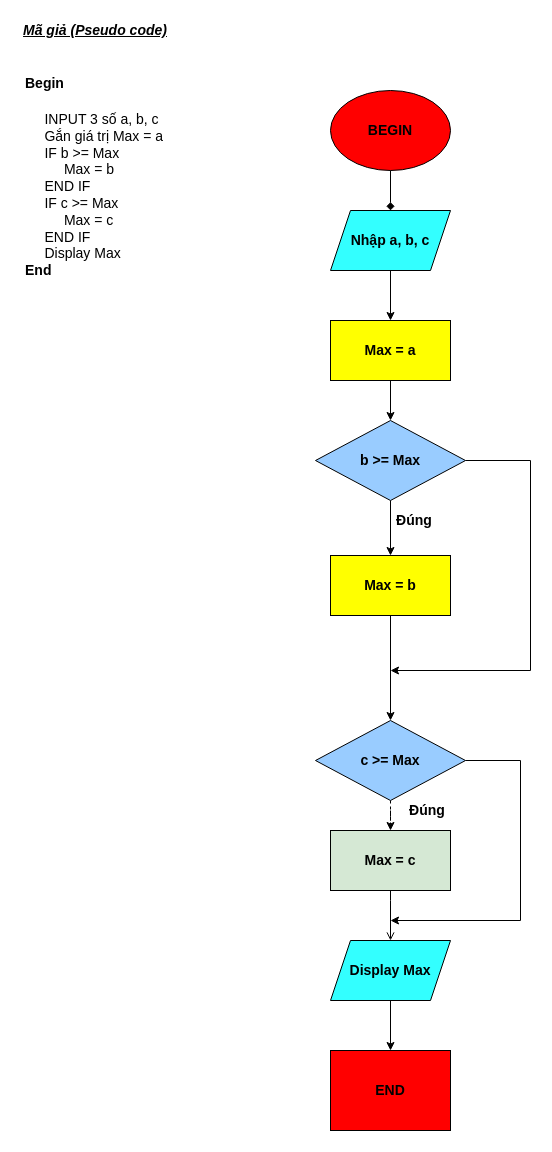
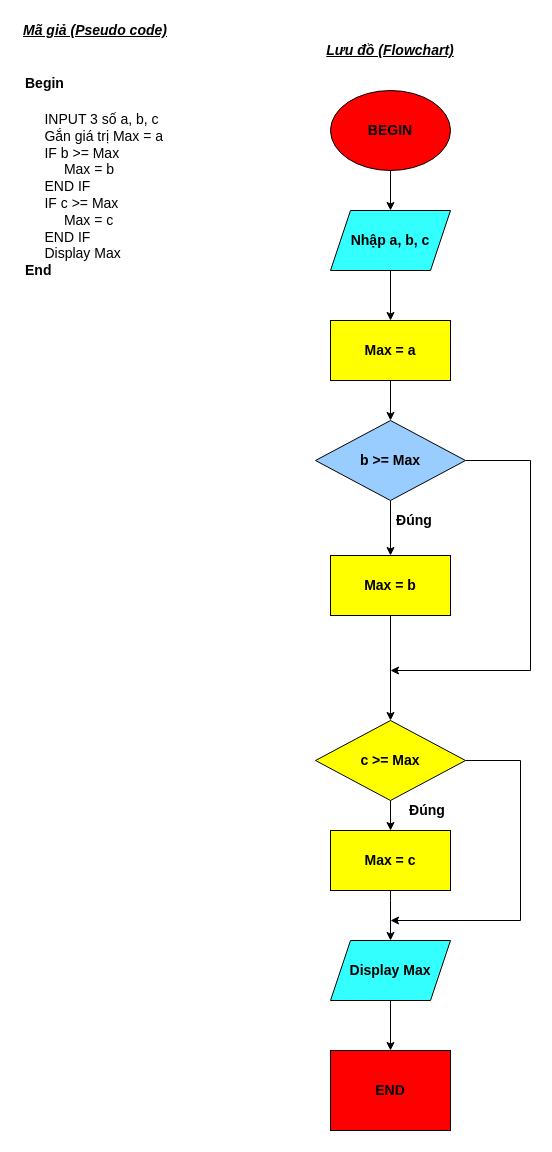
  <mxCell id="0" />
  <mxCell id="1" parent="0" />
  <mxCell id="2" value="&lt;font style=&quot;font-size: 14px&quot;&gt;&lt;b&gt;BEGIN&lt;/b&gt;&lt;/font&gt;" style="ellipse;whiteSpace=wrap;html=1;fillColor=#FF0000;" vertex="1" parent="1"><mxGeometry x="330" y="90" width="120" height="80" as="geometry" /></mxCell>
  <mxCell id="3" style="edgeStyle=orthogonalEdgeStyle;rounded=0;orthogonalLoop=1;jettySize=auto;html=1;exitX=0.5;exitY=1;exitDx=0;exitDy=0;" edge="1" parent="1" source="4" target="6"><mxGeometry relative="1" as="geometry" /></mxCell>
  <mxCell id="4" value="&lt;font style=&quot;font-size: 14px&quot;&gt;&lt;b&gt;Nhập a, b, c&lt;/b&gt;&lt;/font&gt;" style="shape=parallelogram;perimeter=parallelogramPerimeter;whiteSpace=wrap;html=1;fixedSize=1;fillColor=#33FFFF;" vertex="1" parent="1"><mxGeometry x="330" y="210" width="120" height="60" as="geometry" /></mxCell>
  <mxCell id="5" style="edgeStyle=orthogonalEdgeStyle;rounded=0;orthogonalLoop=1;jettySize=auto;html=1;entryX=0.5;entryY=0;entryDx=0;entryDy=0;" edge="1" parent="1" source="6" target="9"><mxGeometry relative="1" as="geometry" /></mxCell>
  <mxCell id="6" value="&lt;font style=&quot;font-size: 14px&quot;&gt;&lt;b&gt;Max = a&lt;/b&gt;&lt;/font&gt;" style="rounded=0;whiteSpace=wrap;html=1;fillColor=#FFFF00;" vertex="1" parent="1"><mxGeometry x="330" y="320" width="120" height="60" as="geometry" /></mxCell>
  <mxCell id="7" style="edgeStyle=orthogonalEdgeStyle;rounded=0;orthogonalLoop=1;jettySize=auto;html=1;entryX=0.5;entryY=0;entryDx=0;entryDy=0;" edge="1" parent="1" source="9" target="11"><mxGeometry relative="1" as="geometry" /></mxCell>
  <mxCell id="8" style="edgeStyle=orthogonalEdgeStyle;rounded=0;orthogonalLoop=1;jettySize=auto;html=1;" edge="1" parent="1" source="9"><mxGeometry relative="1" as="geometry"><mxPoint x="390" y="670" as="targetPoint" /><Array as="points"><mxPoint x="530" y="460" /><mxPoint x="530" y="670" /></Array></mxGeometry></mxCell>
  <mxCell id="9" value="&lt;font style=&quot;font-size: 14px&quot;&gt;&lt;b&gt;b &amp;gt;= Max&lt;/b&gt;&lt;/font&gt;" style="rhombus;whiteSpace=wrap;html=1;fillColor=#99CCFF;" vertex="1" parent="1"><mxGeometry x="315" y="420" width="150" height="80" as="geometry" /></mxCell>
  <mxCell id="10" style="edgeStyle=orthogonalEdgeStyle;rounded=0;orthogonalLoop=1;jettySize=auto;html=1;" edge="1" parent="1" source="11"><mxGeometry relative="1" as="geometry"><mxPoint x="390" y="720" as="targetPoint" /></mxGeometry></mxCell>
  <mxCell id="11" value="&lt;font style=&quot;font-size: 14px&quot;&gt;&lt;b&gt;Max = b&lt;/b&gt;&lt;/font&gt;" style="rounded=0;whiteSpace=wrap;html=1;fillColor=#FFFF00;" vertex="1" parent="1"><mxGeometry x="330" y="555" width="120" height="60" as="geometry" /></mxCell>
- <mxCell id="12" value="" style="endArrow=diamond;html=1;exitX=0.5;exitY=1;exitDx=0;exitDy=0;entryX=0.5;entryY=0;entryDx=0;entryDy=0;" edge="1" parent="1" source="2" target="4"><mxGeometry width="50" height="50" relative="1" as="geometry"><mxPoint x="390" y="180" as="sourcePoint" /><mxPoint x="390" y="200" as="targetPoint" /></mxGeometry></mxCell>
- <mxCell id="13" style="edgeStyle=orthogonalEdgeStyle;rounded=0;orthogonalLoop=1;jettySize=auto;html=1;entryX=0.5;entryY=0;entryDx=0;entryDy=0;dashed=1;" edge="1" parent="1" source="15" target="17"><mxGeometry relative="1" as="geometry" /></mxCell>
+ <mxCell id="12" value="" style="endArrow=classic;html=1;exitX=0.5;exitY=1;exitDx=0;exitDy=0;entryX=0.5;entryY=0;entryDx=0;entryDy=0;" edge="1" parent="1" source="2" target="4"><mxGeometry width="50" height="50" relative="1" as="geometry"><mxPoint x="390" y="180" as="sourcePoint" /><mxPoint x="390" y="200" as="targetPoint" /></mxGeometry></mxCell>
+ <mxCell id="13" style="edgeStyle=orthogonalEdgeStyle;rounded=0;orthogonalLoop=1;jettySize=auto;html=1;entryX=0.5;entryY=0;entryDx=0;entryDy=0;" edge="1" parent="1" source="15" target="17"><mxGeometry relative="1" as="geometry" /></mxCell>
  <mxCell id="14" style="edgeStyle=orthogonalEdgeStyle;rounded=0;orthogonalLoop=1;jettySize=auto;html=1;" edge="1" parent="1" source="15"><mxGeometry relative="1" as="geometry"><mxPoint x="390" y="920" as="targetPoint" /><Array as="points"><mxPoint x="520" y="760" /><mxPoint x="520" y="920" /></Array></mxGeometry></mxCell>
- <mxCell id="15" value="&lt;font style=&quot;font-size: 14px&quot;&gt;&lt;b&gt;c &amp;gt;= Max&lt;/b&gt;&lt;/font&gt;" style="rhombus;whiteSpace=wrap;html=1;fillColor=#99CCFF;" vertex="1" parent="1"><mxGeometry x="315" y="720" width="150" height="80" as="geometry" /></mxCell>
- <mxCell id="16" style="edgeStyle=orthogonalEdgeStyle;rounded=0;orthogonalLoop=1;jettySize=auto;html=1;endArrow=open;" edge="1" parent="1" source="17" target="19"><mxGeometry relative="1" as="geometry"><Array as="points"><mxPoint x="390" y="900" /><mxPoint x="390" y="900" /></Array></mxGeometry></mxCell>
- <mxCell id="17" value="&lt;font style=&quot;font-size: 14px&quot;&gt;&lt;b&gt;Max = c&lt;/b&gt;&lt;/font&gt;" style="rounded=0;whiteSpace=wrap;html=1;fillColor=#d5e8d4;" vertex="1" parent="1"><mxGeometry x="330" y="830" width="120" height="60" as="geometry" /></mxCell>
+ <mxCell id="15" value="&lt;font style=&quot;font-size: 14px&quot;&gt;&lt;b&gt;c &amp;gt;= Max&lt;/b&gt;&lt;/font&gt;" style="rhombus;whiteSpace=wrap;html=1;fillColor=#ffff00;" vertex="1" parent="1"><mxGeometry x="315" y="720" width="150" height="80" as="geometry" /></mxCell>
+ <mxCell id="16" style="edgeStyle=orthogonalEdgeStyle;rounded=0;orthogonalLoop=1;jettySize=auto;html=1;" edge="1" parent="1" source="17" target="19"><mxGeometry relative="1" as="geometry"><Array as="points"><mxPoint x="390" y="900" /><mxPoint x="390" y="900" /></Array></mxGeometry></mxCell>
+ <mxCell id="17" value="&lt;font style=&quot;font-size: 14px&quot;&gt;&lt;b&gt;Max = c&lt;/b&gt;&lt;/font&gt;" style="rounded=0;whiteSpace=wrap;html=1;fillColor=#FFFF00;" vertex="1" parent="1"><mxGeometry x="330" y="830" width="120" height="60" as="geometry" /></mxCell>
  <mxCell id="18" style="edgeStyle=orthogonalEdgeStyle;rounded=0;orthogonalLoop=1;jettySize=auto;html=1;entryX=0.5;entryY=0;entryDx=0;entryDy=0;" edge="1" parent="1" source="19" target="20"><mxGeometry relative="1" as="geometry" /></mxCell>
  <mxCell id="19" value="&lt;font style=&quot;font-size: 14px&quot;&gt;&lt;b&gt;Display Max&lt;/b&gt;&lt;/font&gt;" style="shape=parallelogram;perimeter=parallelogramPerimeter;whiteSpace=wrap;html=1;fixedSize=1;fillColor=#33FFFF;" vertex="1" parent="1"><mxGeometry x="330" y="940" width="120" height="60" as="geometry" /></mxCell>
  <mxCell id="20" value="&lt;font style=&quot;font-size: 14px&quot;&gt;&lt;b&gt;END&lt;/b&gt;&lt;/font&gt;" style="whiteSpace=wrap;html=1;fillColor=#FF0000;rounded=0;" vertex="1" parent="1"><mxGeometry x="330" y="1050" width="120" height="80" as="geometry" /></mxCell>
  <mxCell id="21" value="&lt;font style=&quot;font-size: 14px&quot;&gt;&lt;b&gt;&lt;i&gt;&lt;u&gt;Mã giả (Pseudo code)&lt;/u&gt;&lt;/i&gt;&lt;/b&gt;&lt;/font&gt;" style="text;html=1;strokeColor=none;fillColor=none;align=center;verticalAlign=middle;whiteSpace=wrap;rounded=0;" vertex="1" parent="1"><mxGeometry x="20" y="20" width="150" height="20" as="geometry" /></mxCell>
  <mxCell id="22" value="&lt;h1&gt;&lt;font style=&quot;font-size: 14px&quot;&gt;Begin&lt;/font&gt;&lt;/h1&gt;&lt;div&gt;&lt;span style=&quot;font-size: 14px&quot;&gt;&amp;nbsp; &amp;nbsp; &amp;nbsp;INPUT 3 số a, b, c&lt;/span&gt;&lt;/div&gt;&lt;div&gt;&lt;span style=&quot;font-size: 14px&quot;&gt;&amp;nbsp; &amp;nbsp; &amp;nbsp;Gắn giá trị Max = a&lt;/span&gt;&lt;/div&gt;&lt;div&gt;&lt;span style=&quot;font-size: 14px&quot;&gt;&amp;nbsp; &amp;nbsp; &amp;nbsp;IF b &amp;gt;= Max&lt;/span&gt;&lt;/div&gt;&lt;div&gt;&lt;span style=&quot;font-size: 14px&quot;&gt;&amp;nbsp; &amp;nbsp; &amp;nbsp; &amp;nbsp; &amp;nbsp; Max = b&lt;/span&gt;&lt;/div&gt;&lt;div&gt;&lt;span style=&quot;font-size: 14px&quot;&gt;&amp;nbsp; &amp;nbsp; &amp;nbsp;END IF&lt;/span&gt;&lt;/div&gt;&lt;div&gt;&lt;span style=&quot;font-size: 14px&quot;&gt;&amp;nbsp; &amp;nbsp; &amp;nbsp;IF c &amp;gt;= Max&lt;/span&gt;&lt;/div&gt;&lt;div&gt;&lt;span style=&quot;font-size: 14px&quot;&gt;&amp;nbsp; &amp;nbsp; &amp;nbsp; &amp;nbsp; &amp;nbsp; Max = c&lt;/span&gt;&lt;/div&gt;&lt;div&gt;&lt;span style=&quot;font-size: 14px&quot;&gt;&amp;nbsp; &amp;nbsp; &amp;nbsp;END IF&lt;/span&gt;&lt;/div&gt;&lt;div&gt;&lt;span style=&quot;font-size: 14px&quot;&gt;&amp;nbsp; &amp;nbsp; &amp;nbsp;Display Max&lt;/span&gt;&lt;/div&gt;&lt;div&gt;&lt;span style=&quot;font-size: 14px&quot;&gt;&lt;b&gt;End&lt;/b&gt;&lt;/span&gt;&lt;/div&gt;" style="text;html=1;strokeColor=none;fillColor=none;spacing=5;spacingTop=-20;whiteSpace=wrap;overflow=hidden;rounded=0;" vertex="1" parent="1"><mxGeometry x="20" y="60" width="240" height="220" as="geometry" /></mxCell>
+ <mxCell id="23" value="&lt;font style=&quot;font-size: 14px&quot;&gt;&lt;b&gt;&lt;i&gt;&lt;u&gt;Lưu đồ (Flowchart)&lt;/u&gt;&lt;/i&gt;&lt;/b&gt;&lt;/font&gt;" style="text;html=1;strokeColor=none;fillColor=none;align=center;verticalAlign=middle;whiteSpace=wrap;rounded=0;" vertex="1" parent="1"><mxGeometry x="305" y="40" width="170" height="20" as="geometry" /></mxCell>
  <mxCell id="24" value="&lt;font style=&quot;font-size: 14px&quot;&gt;&lt;b&gt;Đúng&lt;/b&gt;&lt;/font&gt;" style="text;html=1;strokeColor=none;fillColor=none;align=center;verticalAlign=middle;whiteSpace=wrap;rounded=0;" vertex="1" parent="1"><mxGeometry x="394" y="510" width="40" height="20" as="geometry" /></mxCell>
  <mxCell id="25" value="&lt;font style=&quot;font-size: 14px&quot;&gt;&lt;b&gt;Đúng&lt;/b&gt;&lt;/font&gt;" style="text;html=1;strokeColor=none;fillColor=none;align=center;verticalAlign=middle;whiteSpace=wrap;rounded=0;" vertex="1" parent="1"><mxGeometry x="404" y="800" width="46" height="20" as="geometry" /></mxCell>
